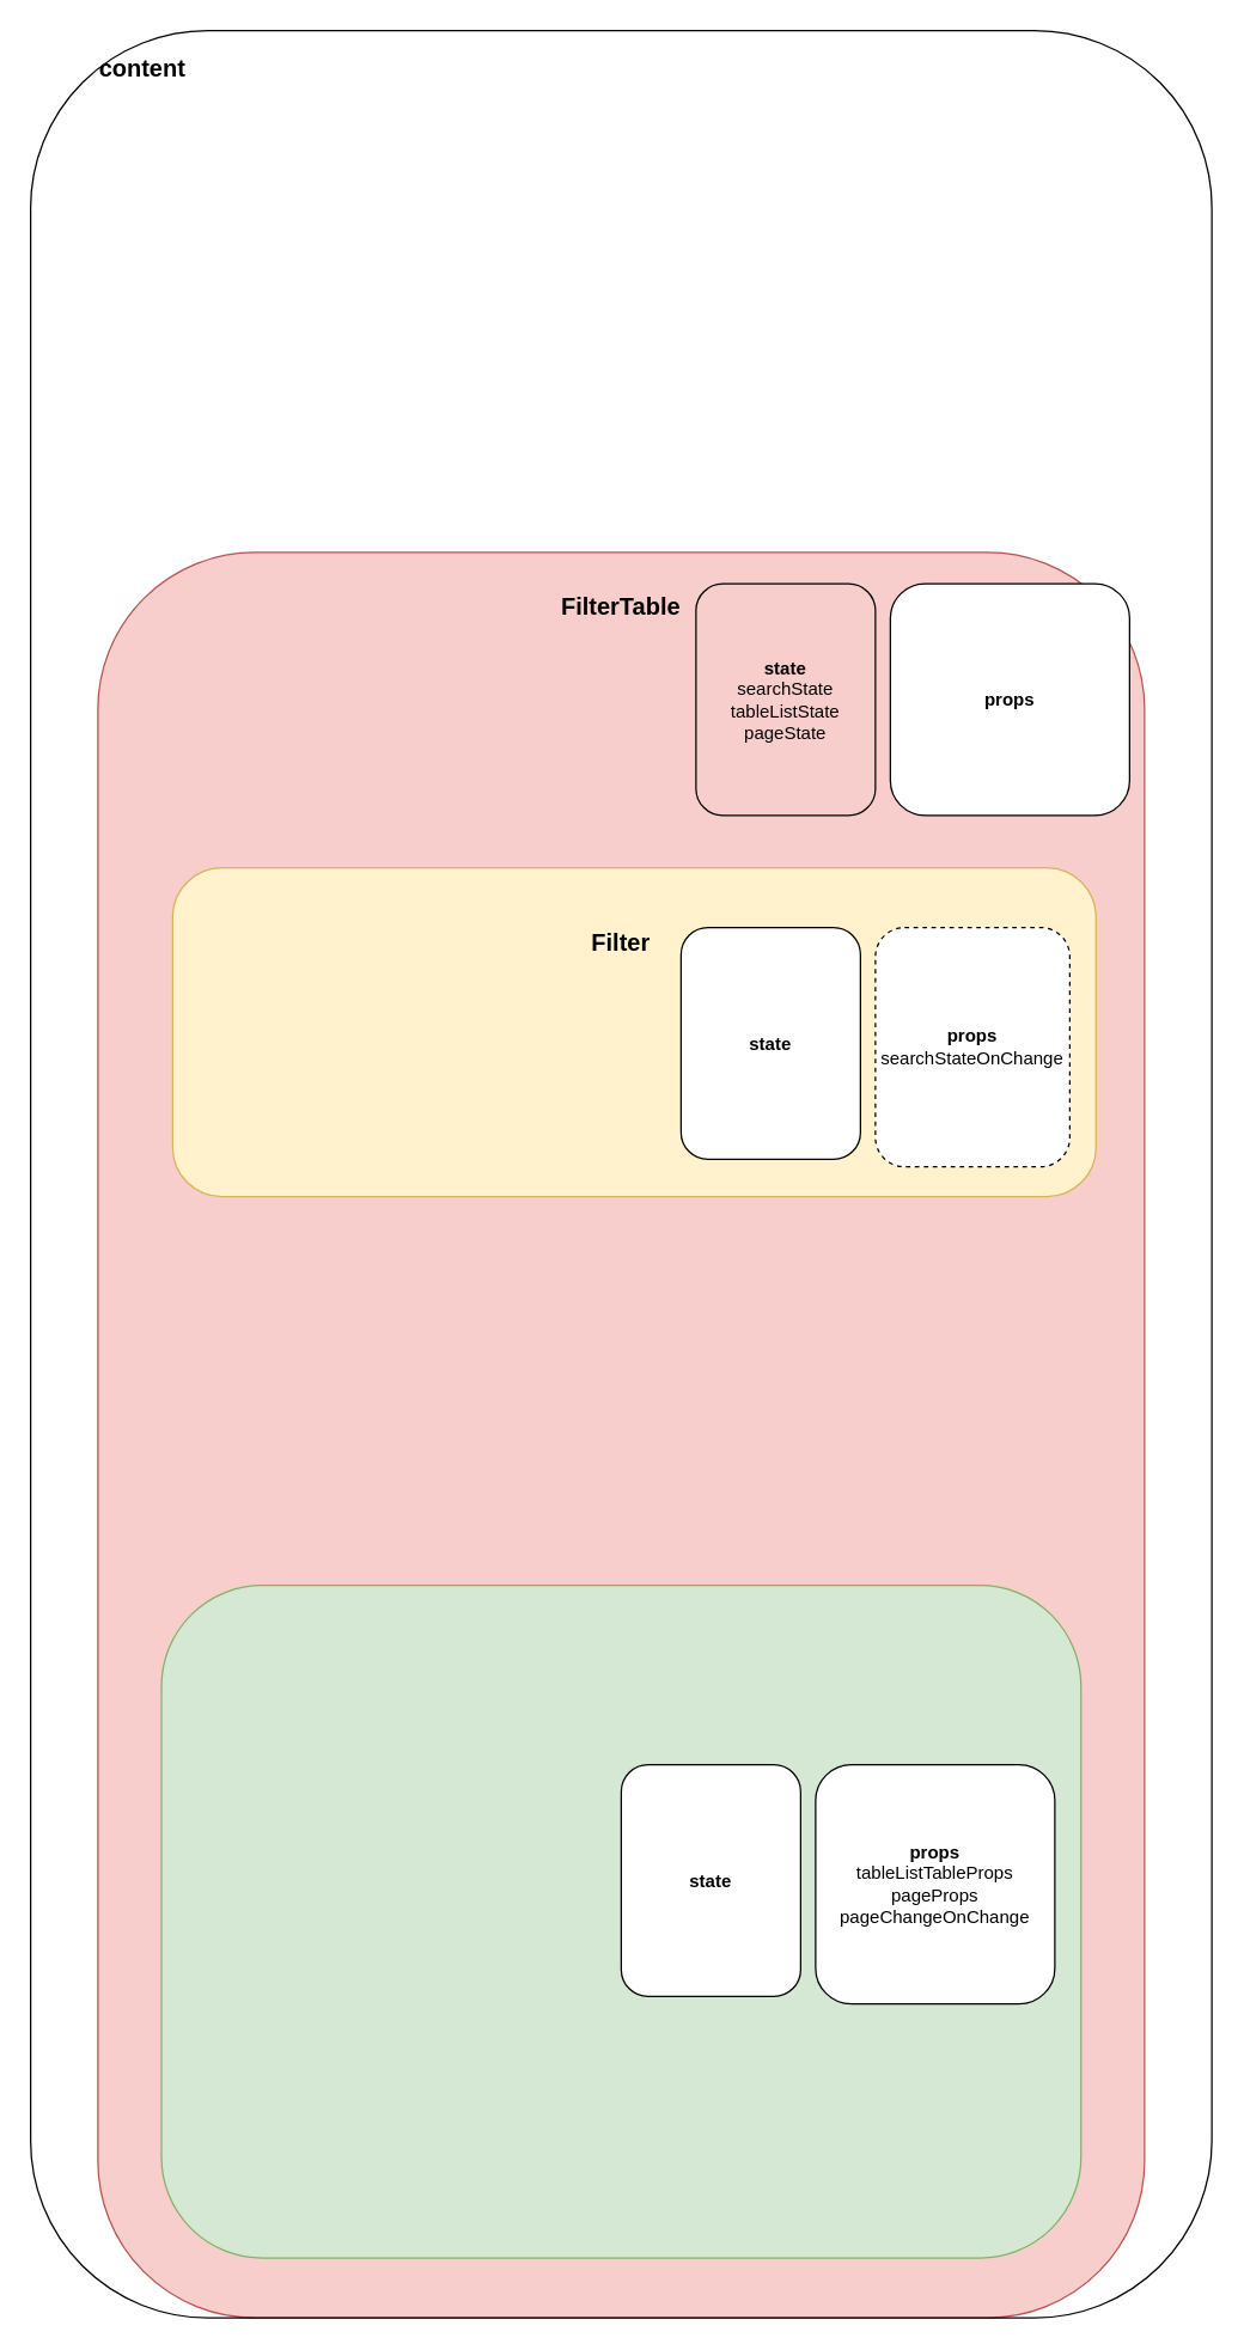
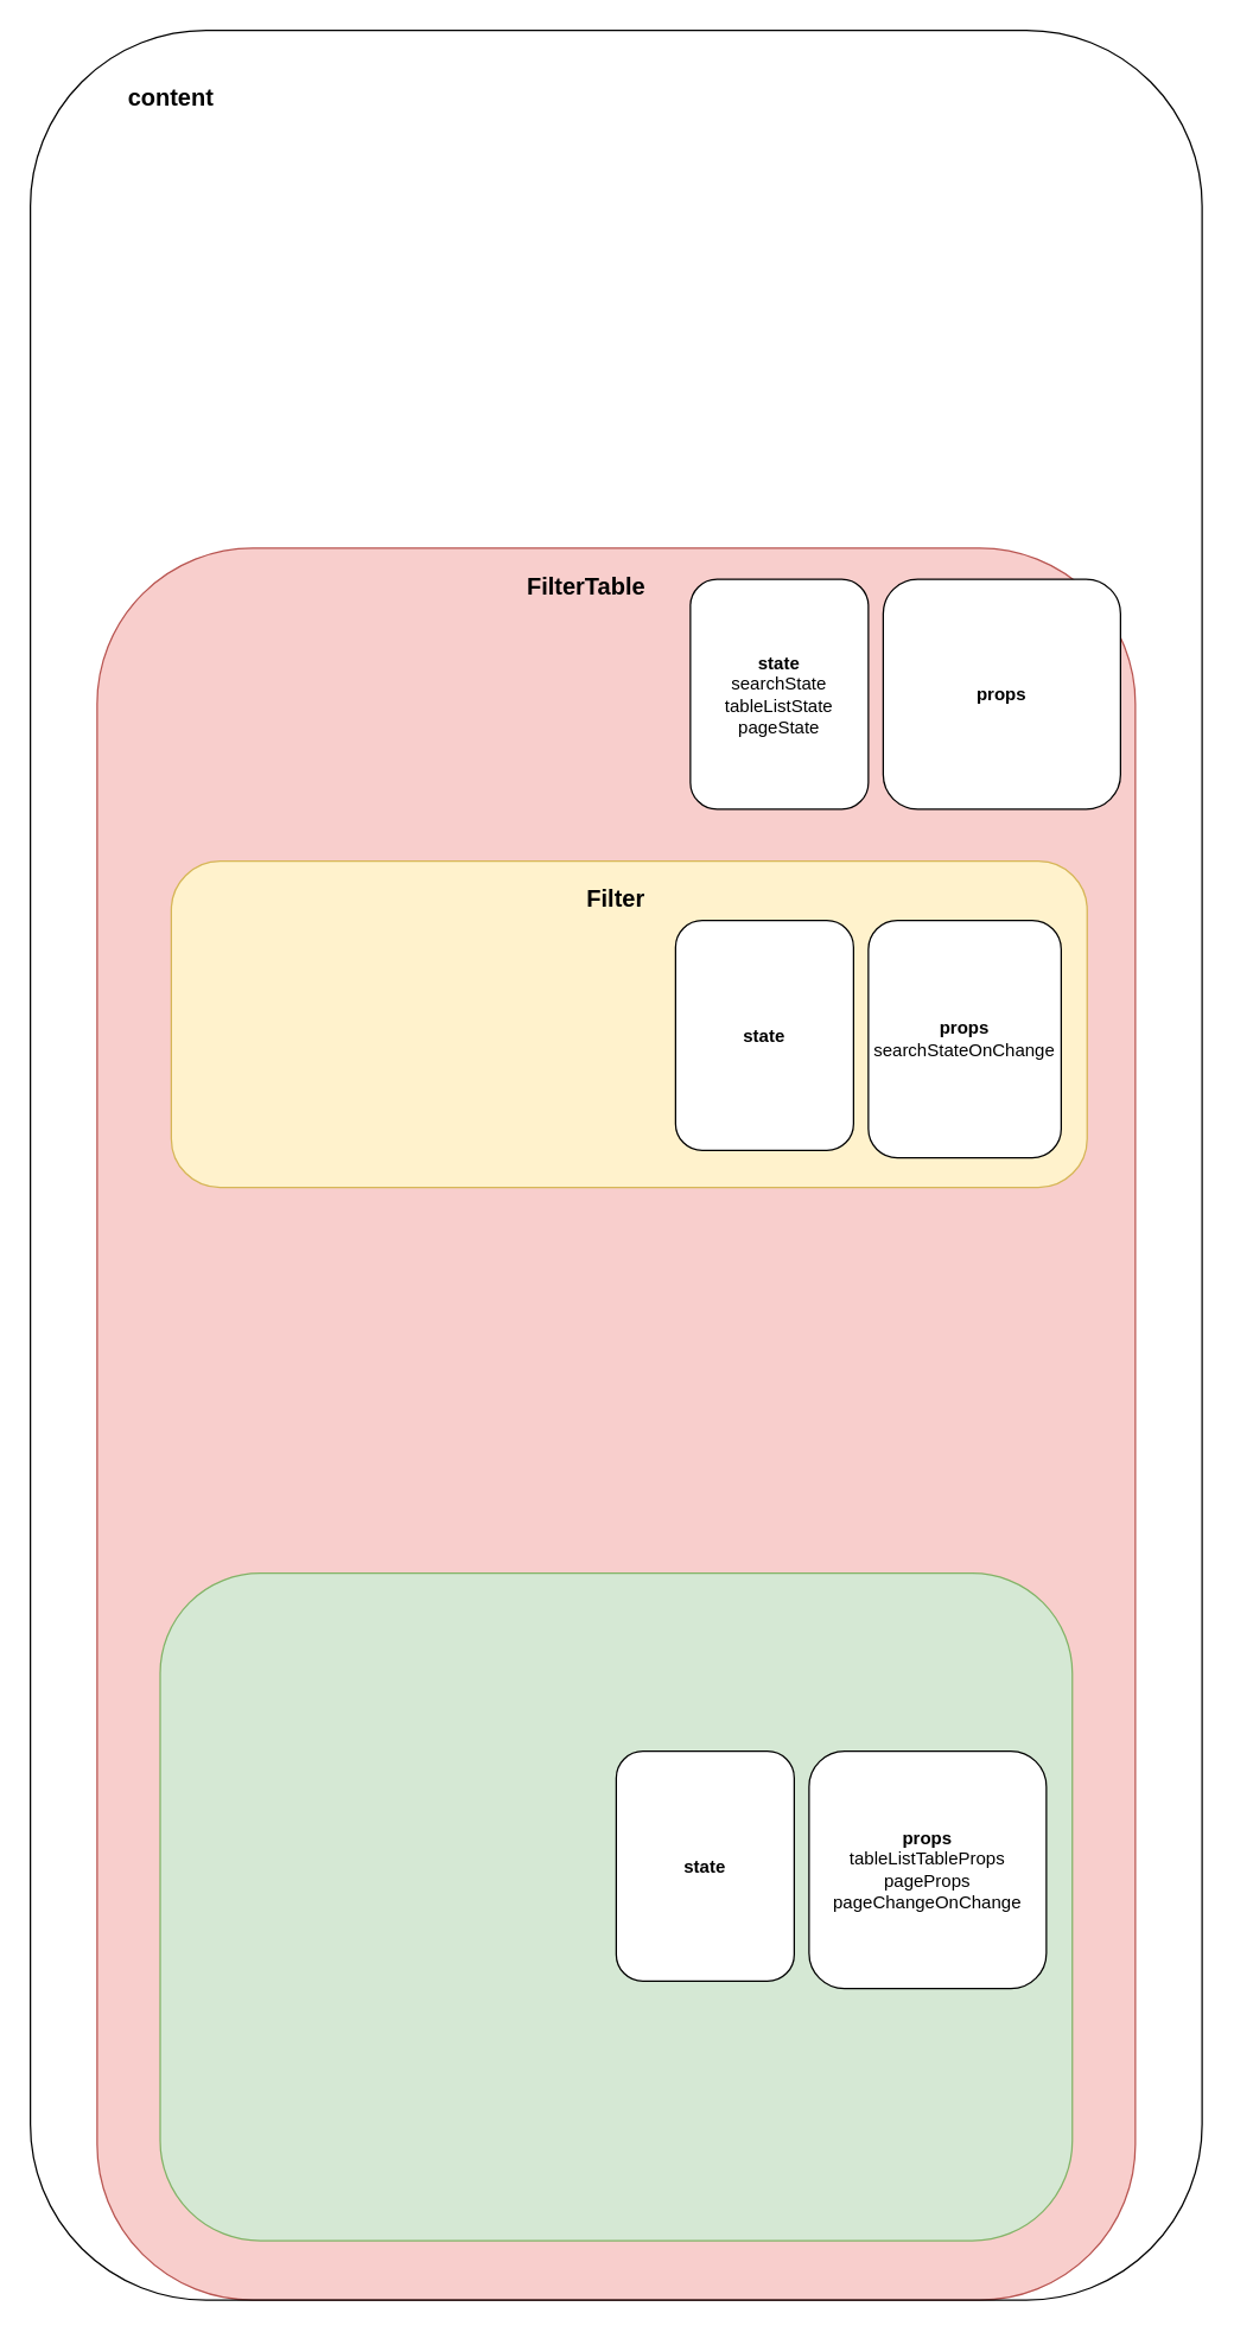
  <mxCell id="0" />
  <mxCell id="1" parent="0" />
  <mxCell id="2" value="" style="rounded=1;whiteSpace=wrap;html=1;fillColor=#f8cecc;strokeColor=#b85450;" vertex="1" parent="1"><mxGeometry x="65" y="369" width="700" height="1181" as="geometry" /></mxCell>
- <mxCell id="3" value="&lt;b&gt;&lt;font style=&quot;font-size: 16px&quot;&gt;FilterTable&lt;/font&gt;&lt;/b&gt;" style="text;html=1;strokeColor=none;fillColor=none;align=center;verticalAlign=middle;whiteSpace=wrap;rounded=0;strokeWidth=1;" vertex="1" parent="1"><mxGeometry x="385" y="390" width="60" height="30" as="geometry" /></mxCell>
+ <mxCell id="3" value="&lt;b&gt;&lt;font style=&quot;font-size: 16px&quot;&gt;FilterTable&lt;/font&gt;&lt;/b&gt;" style="text;html=1;strokeColor=none;fillColor=none;align=center;verticalAlign=middle;whiteSpace=wrap;rounded=0;strokeWidth=1;" vertex="1" parent="1"><mxGeometry x="365" y="380" width="60" height="30" as="geometry" /></mxCell>
  <mxCell id="4" value="" style="rounded=1;whiteSpace=wrap;html=1;fillColor=#fff2cc;strokeColor=#d6b656;" vertex="1" parent="1"><mxGeometry x="115" y="580" width="617.5" height="220" as="geometry" /></mxCell>
  <mxCell id="5" value="" style="rounded=1;whiteSpace=wrap;html=1;fillColor=#d5e8d4;strokeColor=#82b366;" vertex="1" parent="1"><mxGeometry x="107.5" y="1060" width="615" height="450" as="geometry" /></mxCell>
- <mxCell id="6" value="&lt;b&gt;state&lt;/b&gt;&lt;br&gt;searchState&lt;br&gt;tableListState&lt;br&gt;pageState" style="rounded=1;whiteSpace=wrap;html=1;fillColor=#f8cecc;" vertex="1" parent="1"><mxGeometry x="465" y="390" width="120" height="155" as="geometry" /></mxCell>
+ <mxCell id="6" value="&lt;b&gt;state&lt;/b&gt;&lt;br&gt;searchState&lt;br&gt;tableListState&lt;br&gt;pageState" style="rounded=1;whiteSpace=wrap;html=1;" vertex="1" parent="1"><mxGeometry x="465" y="390" width="120" height="155" as="geometry" /></mxCell>
  <mxCell id="7" value="&lt;b&gt;props&lt;/b&gt;" style="rounded=1;whiteSpace=wrap;html=1;" vertex="1" parent="1"><mxGeometry x="595" y="390" width="160" height="155" as="geometry" /></mxCell>
- <mxCell id="8" value="&lt;b style=&quot;font-size: 16px;&quot;&gt;Filter&lt;/b&gt;" style="text;html=1;strokeColor=none;fillColor=none;align=center;verticalAlign=middle;whiteSpace=wrap;rounded=0;fontSize=16;" vertex="1" parent="1"><mxGeometry x="385" y="615" width="60" height="30" as="geometry" /></mxCell>
+ <mxCell id="8" value="&lt;b style=&quot;font-size: 16px;&quot;&gt;Filter&lt;/b&gt;" style="text;html=1;strokeColor=none;fillColor=none;align=center;verticalAlign=middle;whiteSpace=wrap;rounded=0;fontSize=16;" vertex="1" parent="1"><mxGeometry x="385" y="590" width="60" height="30" as="geometry" /></mxCell>
  <mxCell id="9" value="&lt;b&gt;state&lt;/b&gt;" style="rounded=1;whiteSpace=wrap;html=1;" vertex="1" parent="1"><mxGeometry x="455" y="620" width="120" height="155" as="geometry" /></mxCell>
- <mxCell id="10" value="&lt;b&gt;props&lt;br&gt;&lt;/b&gt;searchStateOnChange" style="rounded=1;whiteSpace=wrap;html=1;dashed=1;" vertex="1" parent="1"><mxGeometry x="585" y="620" width="130" height="160" as="geometry" /></mxCell>
+ <mxCell id="10" value="&lt;b&gt;props&lt;br&gt;&lt;/b&gt;searchStateOnChange" style="rounded=1;whiteSpace=wrap;html=1;" vertex="1" parent="1"><mxGeometry x="585" y="620" width="130" height="160" as="geometry" /></mxCell>
  <mxCell id="11" value="&lt;b&gt;state&lt;/b&gt;" style="rounded=1;whiteSpace=wrap;html=1;" vertex="1" parent="1"><mxGeometry x="415" y="1180" width="120" height="155" as="geometry" /></mxCell>
  <mxCell id="12" value="&lt;b&gt;props&lt;/b&gt;&lt;br&gt;tableListTableProps&lt;br&gt;pageProps&lt;br&gt;pageChangeOnChange" style="rounded=1;whiteSpace=wrap;html=1;" vertex="1" parent="1"><mxGeometry x="545" y="1180" width="160" height="160" as="geometry" /></mxCell>
  <mxCell id="13" value="" style="rounded=1;whiteSpace=wrap;html=1;fontSize=16;strokeWidth=1;fillColor=none;" vertex="1" parent="1"><mxGeometry x="20" y="20" width="790" height="1530" as="geometry" /></mxCell>
- <mxCell id="14" value="&lt;b&gt;&lt;font style=&quot;font-size: 16px&quot;&gt;content&lt;/font&gt;&lt;/b&gt;" style="text;html=1;strokeColor=none;fillColor=none;align=center;verticalAlign=middle;whiteSpace=wrap;rounded=0;fontSize=16;" vertex="1" parent="1"><mxGeometry x="65" y="30" width="60" height="30" as="geometry" /></mxCell>
+ <mxCell id="14" value="&lt;b&gt;&lt;font style=&quot;font-size: 16px&quot;&gt;content&lt;/font&gt;&lt;/b&gt;" style="text;html=1;strokeColor=none;fillColor=none;align=center;verticalAlign=middle;whiteSpace=wrap;rounded=0;fontSize=16;" vertex="1" parent="1"><mxGeometry x="85" y="50" width="60" height="30" as="geometry" /></mxCell>
